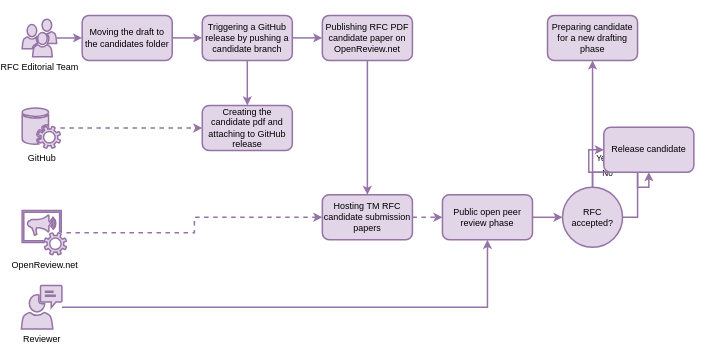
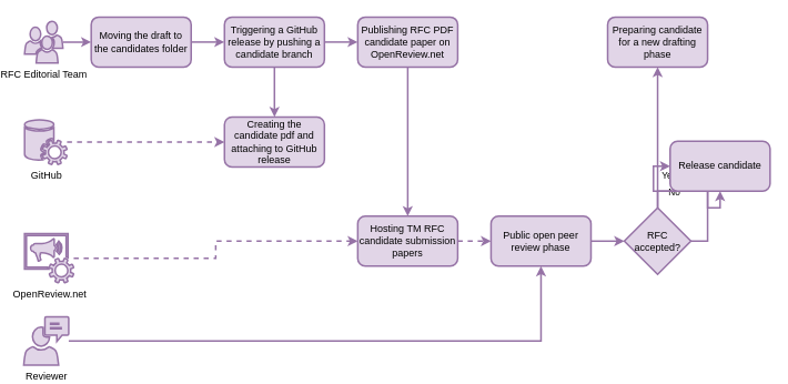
  <mxCell id="0" />
  <mxCell id="1" parent="0" />
  <mxCell id="2" style="edgeStyle=orthogonalEdgeStyle;rounded=0;orthogonalLoop=1;jettySize=auto;html=1;fillColor=#e1d5e7;strokeColor=#9673a6;strokeWidth=2;" parent="1" source="3" target="8" edge="1"><mxGeometry relative="1" as="geometry" /></mxCell>
  <mxCell id="3" value="Moving the draft to the candidates folder" style="rounded=1;whiteSpace=wrap;html=1;fillColor=#e1d5e7;strokeColor=#9673a6;strokeWidth=2;" parent="1" vertex="1"><mxGeometry x="101" y="20" width="120" height="60" as="geometry" /></mxCell>
  <mxCell id="4" style="edgeStyle=orthogonalEdgeStyle;rounded=0;orthogonalLoop=1;jettySize=auto;html=1;entryX=0;entryY=0.5;entryDx=0;entryDy=0;fillColor=#e1d5e7;strokeColor=#9673a6;strokeWidth=2;" parent="1" source="5" target="3" edge="1"><mxGeometry relative="1" as="geometry" /></mxCell>
  <mxCell id="5" value="RFC Editorial Team" style="pointerEvents=1;shadow=0;dashed=0;html=1;strokeColor=#9673a6;fillColor=#e1d5e7;labelPosition=center;verticalLabelPosition=bottom;verticalAlign=top;outlineConnect=0;align=center;shape=mxgraph.office.users.users;strokeWidth=2;" parent="1" vertex="1"><mxGeometry x="21" y="25" width="46" height="50" as="geometry" /></mxCell>
  <mxCell id="6" style="edgeStyle=orthogonalEdgeStyle;rounded=0;orthogonalLoop=1;jettySize=auto;html=1;entryX=0.5;entryY=0;entryDx=0;entryDy=0;fillColor=#e1d5e7;strokeColor=#9673a6;strokeWidth=2;" parent="1" source="8" target="11" edge="1"><mxGeometry relative="1" as="geometry" /></mxCell>
  <mxCell id="7" style="edgeStyle=orthogonalEdgeStyle;rounded=0;orthogonalLoop=1;jettySize=auto;html=1;fillColor=#e1d5e7;strokeColor=#9673a6;strokeWidth=2;" parent="1" source="8" target="15" edge="1"><mxGeometry relative="1" as="geometry" /></mxCell>
  <mxCell id="8" value="Triggering a GitHub release by pushing a candidate branch" style="rounded=1;whiteSpace=wrap;html=1;fillColor=#e1d5e7;strokeColor=#9673a6;strokeWidth=2;" parent="1" vertex="1"><mxGeometry x="261" y="20" width="120" height="60" as="geometry" /></mxCell>
  <mxCell id="9" style="edgeStyle=orthogonalEdgeStyle;rounded=0;orthogonalLoop=1;jettySize=auto;html=1;dashed=1;fillColor=#e1d5e7;strokeColor=#9673a6;strokeWidth=2;" parent="1" source="10" target="11" edge="1"><mxGeometry relative="1" as="geometry" /></mxCell>
  <mxCell id="10" value="GitHub" style="pointerEvents=1;shadow=0;dashed=0;html=1;strokeColor=#9673a6;fillColor=#e1d5e7;labelPosition=center;verticalLabelPosition=bottom;verticalAlign=top;outlineConnect=0;align=center;shape=mxgraph.office.services.central_management_service;strokeWidth=2;" parent="1" vertex="1"><mxGeometry x="21" y="143" width="51" height="54" as="geometry" /></mxCell>
  <mxCell id="11" value="Creating the candidate pdf and attaching to GitHub release" style="rounded=1;whiteSpace=wrap;html=1;fillColor=#e1d5e7;strokeColor=#9673a6;strokeWidth=2;" parent="1" vertex="1"><mxGeometry x="261" y="140" width="120" height="60" as="geometry" /></mxCell>
  <mxCell id="12" style="edgeStyle=orthogonalEdgeStyle;rounded=0;orthogonalLoop=1;jettySize=auto;html=1;entryX=0;entryY=0.5;entryDx=0;entryDy=0;dashed=1;fillColor=#e1d5e7;strokeColor=#9673a6;strokeWidth=2;" parent="1" source="13" target="17" edge="1"><mxGeometry relative="1" as="geometry" /></mxCell>
  <mxCell id="13" value="OpenReview.net" style="pointerEvents=1;shadow=0;dashed=0;html=1;strokeColor=#9673a6;fillColor=#e1d5e7;labelPosition=center;verticalLabelPosition=bottom;verticalAlign=top;outlineConnect=0;align=center;shape=mxgraph.office.services.conference_announcement_service;strokeWidth=2;" parent="1" vertex="1"><mxGeometry x="21" y="280" width="59" height="59" as="geometry" /></mxCell>
  <mxCell id="14" style="edgeStyle=orthogonalEdgeStyle;rounded=0;orthogonalLoop=1;jettySize=auto;html=1;fillColor=#e1d5e7;strokeColor=#9673a6;strokeWidth=2;" parent="1" source="15" target="17" edge="1"><mxGeometry relative="1" as="geometry" /></mxCell>
  <mxCell id="15" value="Publishing RFC PDF candidate paper on OpenReview.net" style="rounded=1;whiteSpace=wrap;html=1;fillColor=#e1d5e7;strokeColor=#9673a6;strokeWidth=2;" parent="1" vertex="1"><mxGeometry x="421" y="20" width="120" height="60" as="geometry" /></mxCell>
  <mxCell id="16" style="edgeStyle=orthogonalEdgeStyle;rounded=0;orthogonalLoop=1;jettySize=auto;html=1;entryX=0;entryY=0.5;entryDx=0;entryDy=0;dashed=1;fillColor=#e1d5e7;strokeColor=#9673a6;strokeWidth=2;" parent="1" source="17" target="19" edge="1"><mxGeometry relative="1" as="geometry" /></mxCell>
  <mxCell id="17" value="Hosting TM RFC candidate submission papers" style="rounded=1;whiteSpace=wrap;html=1;fillColor=#e1d5e7;strokeColor=#9673a6;strokeWidth=2;" parent="1" vertex="1"><mxGeometry x="421" y="259" width="120" height="60" as="geometry" /></mxCell>
  <mxCell id="18" style="edgeStyle=orthogonalEdgeStyle;rounded=0;orthogonalLoop=1;jettySize=auto;html=1;entryX=0;entryY=0.5;entryDx=0;entryDy=0;fillColor=#e1d5e7;strokeColor=#9673a6;strokeWidth=2;" parent="1" source="19" target="25" edge="1"><mxGeometry relative="1" as="geometry" /></mxCell>
  <mxCell id="19" value="Public open peer review phase" style="rounded=1;whiteSpace=wrap;html=1;fillColor=#e1d5e7;strokeColor=#9673a6;strokeWidth=2;" parent="1" vertex="1"><mxGeometry x="581" y="259" width="120" height="60" as="geometry" /></mxCell>
  <mxCell id="20" style="edgeStyle=orthogonalEdgeStyle;rounded=0;orthogonalLoop=1;jettySize=auto;html=1;entryX=0.5;entryY=1;entryDx=0;entryDy=0;fillColor=#e1d5e7;strokeColor=#9673a6;strokeWidth=2;" parent="1" source="21" target="19" edge="1"><mxGeometry relative="1" as="geometry" /></mxCell>
  <mxCell id="21" value="Reviewer" style="pointerEvents=1;shadow=0;dashed=0;html=1;strokeColor=#9673a6;fillColor=#e1d5e7;labelPosition=center;verticalLabelPosition=bottom;verticalAlign=top;outlineConnect=0;align=center;shape=mxgraph.office.users.communications;strokeWidth=2;" parent="1" vertex="1"><mxGeometry x="20" y="380" width="54" height="58" as="geometry" /></mxCell>
  <mxCell id="22" value="No" style="edgeStyle=orthogonalEdgeStyle;rounded=0;orthogonalLoop=1;jettySize=auto;html=1;exitX=0.5;exitY=0;exitDx=0;exitDy=0;entryX=0.5;entryY=1;entryDx=0;entryDy=0;fillColor=#e1d5e7;strokeColor=#9673a6;strokeWidth=2;" parent="1" source="25" target="26" edge="1"><mxGeometry x="-0.775" y="-20" relative="1" as="geometry"><mxPoint as="offset" /></mxGeometry></mxCell>
  <mxCell id="23" style="edgeStyle=orthogonalEdgeStyle;rounded=0;orthogonalLoop=1;jettySize=auto;html=1;exitX=1;exitY=0.5;exitDx=0;exitDy=0;entryX=0;entryY=0.5;entryDx=0;entryDy=0;fillColor=#e1d5e7;strokeColor=#9673a6;strokeWidth=2;" parent="1" source="25" target="27" edge="1"><mxGeometry relative="1" as="geometry" /></mxCell>
  <mxCell id="24" value="Yes" style="edgeStyle=orthogonalEdgeStyle;rounded=0;orthogonalLoop=1;jettySize=auto;html=1;strokeWidth=2;fillColor=#e1d5e7;strokeColor=#9673a6;" parent="1" source="25" target="27" edge="1"><mxGeometry x="-0.5" y="19" relative="1" as="geometry"><mxPoint as="offset" /></mxGeometry></mxCell>
- <mxCell id="25" value="RFC accepted?" style="ellipse;whiteSpace=wrap;html=1;fillColor=#e1d5e7;strokeColor=#9673a6;strokeWidth=2;" parent="1" vertex="1"><mxGeometry x="741" y="249" width="80" height="80" as="geometry" /></mxCell>
+ <mxCell id="25" value="RFC accepted?" style="rhombus;whiteSpace=wrap;html=1;fillColor=#e1d5e7;strokeColor=#9673a6;strokeWidth=2;" parent="1" vertex="1"><mxGeometry x="741" y="249" width="80" height="80" as="geometry" /></mxCell>
  <mxCell id="26" value="Preparing candidate for a new drafting phase" style="rounded=1;whiteSpace=wrap;html=1;fillColor=#e1d5e7;strokeColor=#9673a6;strokeWidth=2;" parent="1" vertex="1"><mxGeometry x="721" y="20" width="120" height="60" as="geometry" /></mxCell>
  <mxCell id="27" value="Release candidate" style="rounded=1;whiteSpace=wrap;html=1;fillColor=#e1d5e7;strokeColor=#9673a6;strokeWidth=2;" parent="1" vertex="1"><mxGeometry x="796" y="169" width="120" height="60" as="geometry" /></mxCell>
